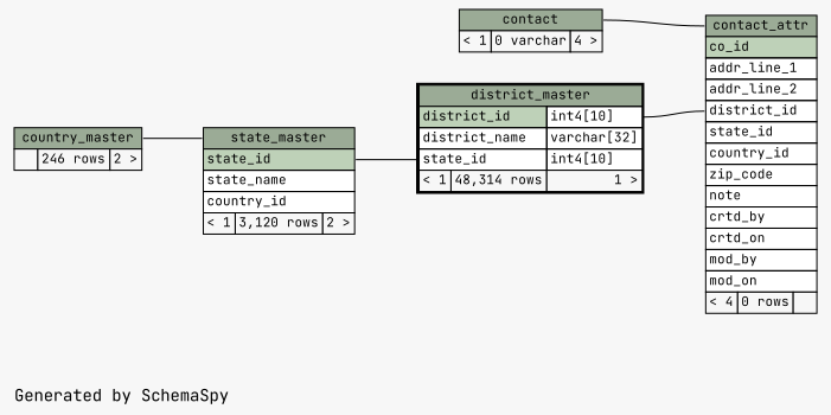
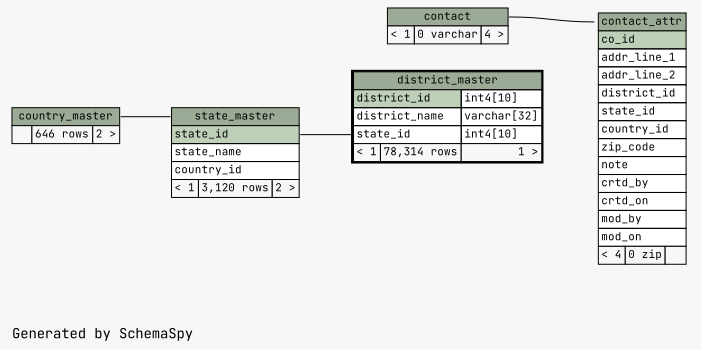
  digraph {
    bgcolor="#f7f7f7"
    fontname="JetBrains Mono"
    label="\nGenerated by SchemaSpy"
    labeljust=l
    rankdir=RL
    node [fontname="JetBrains Mono" fontsize=11 shape=plaintext]
    edge [arrowhead=none arrowsize=0.8 arrowtail=crowtee fontname="JetBrains Mono"]
-   n1 [label=<     <TABLE BORDER="0" CELLBORDER="1" CELLSPACING="0" BGCOLOR="#ffffff">       <TR><TD PORT="contact_attr.heading" COLSPAN="3" BGCOLOR="#9bab96" ALIGN="CENTER">contact_attr</TD></TR>       <TR><TD PORT="co_id" COLSPAN="3" BGCOLOR="#bed1b8" ALIGN="LEFT">co_id</TD></TR>       <TR><TD PORT="addr_line_1" COLSPAN="3" ALIGN="LEFT">addr_line_1</TD></TR>       <TR><TD PORT="addr_line_2" COLSPAN="3" ALIGN="LEFT">addr_line_2</TD></TR>       <TR><TD PORT="district_id" COLSPAN="3" ALIGN="LEFT">district_id</TD></TR>       <TR><TD PORT="state_id" COLSPAN="3" ALIGN="LEFT">state_id</TD></TR>       <TR><TD PORT="country_id" COLSPAN="3" ALIGN="LEFT">country_id</TD></TR>       <TR><TD PORT="zip_code" COLSPAN="3" ALIGN="LEFT">zip_code</TD></TR>       <TR><TD PORT="note" COLSPAN="3" ALIGN="LEFT">note</TD></TR>       <TR><TD PORT="crtd_by" COLSPAN="3" ALIGN="LEFT">crtd_by</TD></TR>       <TR><TD PORT="crtd_on" COLSPAN="3" ALIGN="LEFT">crtd_on</TD></TR>       <TR><TD PORT="mod_by" COLSPAN="3" ALIGN="LEFT">mod_by</TD></TR>       <TR><TD PORT="mod_on" COLSPAN="3" ALIGN="LEFT">mod_on</TD></TR>       <TR><TD ALIGN="LEFT" BGCOLOR="#f7f7f7">&lt; 4</TD><TD ALIGN="RIGHT" BGCOLOR="#f7f7f7">0 rows</TD><TD ALIGN="RIGHT" BGCOLOR="#f7f7f7">  </TD></TR>     </TABLE>>]
+   n1 [label=<     <TABLE BORDER="0" CELLBORDER="1" CELLSPACING="0" BGCOLOR="#ffffff">       <TR><TD PORT="contact_attr.heading" COLSPAN="3" BGCOLOR="#9bab96" ALIGN="CENTER">contact_attr</TD></TR>       <TR><TD PORT="co_id" COLSPAN="3" BGCOLOR="#bed1b8" ALIGN="LEFT">co_id</TD></TR>       <TR><TD PORT="addr_line_1" COLSPAN="3" ALIGN="LEFT">addr_line_1</TD></TR>       <TR><TD PORT="addr_line_2" COLSPAN="3" ALIGN="LEFT">addr_line_2</TD></TR>       <TR><TD PORT="district_id" COLSPAN="3" ALIGN="LEFT">district_id</TD></TR>       <TR><TD PORT="state_id" COLSPAN="3" ALIGN="LEFT">state_id</TD></TR>       <TR><TD PORT="country_id" COLSPAN="3" ALIGN="LEFT">country_id</TD></TR>       <TR><TD PORT="zip_code" COLSPAN="3" ALIGN="LEFT">zip_code</TD></TR>       <TR><TD PORT="note" COLSPAN="3" ALIGN="LEFT">note</TD></TR>       <TR><TD PORT="crtd_by" COLSPAN="3" ALIGN="LEFT">crtd_by</TD></TR>       <TR><TD PORT="crtd_on" COLSPAN="3" ALIGN="LEFT">crtd_on</TD></TR>       <TR><TD PORT="mod_by" COLSPAN="3" ALIGN="LEFT">mod_by</TD></TR>       <TR><TD PORT="mod_on" COLSPAN="3" ALIGN="LEFT">mod_on</TD></TR>       <TR><TD ALIGN="LEFT" BGCOLOR="#f7f7f7">&lt; 4</TD><TD ALIGN="RIGHT" BGCOLOR="#f7f7f7">0 zip</TD><TD ALIGN="RIGHT" BGCOLOR="#f7f7f7">  </TD></TR>     </TABLE>>]
    n2 [label=<     <TABLE BORDER="0" CELLBORDER="1" CELLSPACING="0" BGCOLOR="#ffffff">       <TR><TD PORT="contact.heading" COLSPAN="3" BGCOLOR="#9bab96" ALIGN="CENTER">contact</TD></TR>       <TR><TD ALIGN="LEFT" BGCOLOR="#f7f7f7">&lt; 1</TD><TD ALIGN="RIGHT" BGCOLOR="#f7f7f7">0 varchar</TD><TD ALIGN="RIGHT" BGCOLOR="#f7f7f7">4 &gt;</TD></TR>     </TABLE>>]
-   n3 [label=<     <TABLE BORDER="2" CELLBORDER="1" CELLSPACING="0" BGCOLOR="#ffffff">       <TR><TD PORT="district_master.heading" COLSPAN="3" BGCOLOR="#9bab96" ALIGN="CENTER">district_master</TD></TR>       <TR><TD PORT="district_id" COLSPAN="2" BGCOLOR="#bed1b8" ALIGN="LEFT">district_id</TD><TD PORT="district_id.type" ALIGN="LEFT">int4[10]</TD></TR>       <TR><TD PORT="district_name" COLSPAN="2" ALIGN="LEFT">district_name</TD><TD PORT="district_name.type" ALIGN="LEFT">varchar[32]</TD></TR>       <TR><TD PORT="state_id" COLSPAN="2" ALIGN="LEFT">state_id</TD><TD PORT="state_id.type" ALIGN="LEFT">int4[10]</TD></TR>       <TR><TD ALIGN="LEFT" BGCOLOR="#f7f7f7">&lt; 1</TD><TD ALIGN="RIGHT" BGCOLOR="#f7f7f7">48,314 rows</TD><TD ALIGN="RIGHT" BGCOLOR="#f7f7f7">1 &gt;</TD></TR>     </TABLE>>]
+   n3 [label=<     <TABLE BORDER="2" CELLBORDER="1" CELLSPACING="0" BGCOLOR="#ffffff">       <TR><TD PORT="district_master.heading" COLSPAN="3" BGCOLOR="#9bab96" ALIGN="CENTER">district_master</TD></TR>       <TR><TD PORT="district_id" COLSPAN="2" BGCOLOR="#bed1b8" ALIGN="LEFT">district_id</TD><TD PORT="district_id.type" ALIGN="LEFT">int4[10]</TD></TR>       <TR><TD PORT="district_name" COLSPAN="2" ALIGN="LEFT">district_name</TD><TD PORT="district_name.type" ALIGN="LEFT">varchar[32]</TD></TR>       <TR><TD PORT="state_id" COLSPAN="2" ALIGN="LEFT">state_id</TD><TD PORT="state_id.type" ALIGN="LEFT">int4[10]</TD></TR>       <TR><TD ALIGN="LEFT" BGCOLOR="#f7f7f7">&lt; 1</TD><TD ALIGN="RIGHT" BGCOLOR="#f7f7f7">78,314 rows</TD><TD ALIGN="RIGHT" BGCOLOR="#f7f7f7">1 &gt;</TD></TR>     </TABLE>>]
    n4 [label=<     <TABLE BORDER="0" CELLBORDER="1" CELLSPACING="0" BGCOLOR="#ffffff">       <TR><TD PORT="state_master.heading" COLSPAN="3" BGCOLOR="#9bab96" ALIGN="CENTER">state_master</TD></TR>       <TR><TD PORT="state_id" COLSPAN="3" BGCOLOR="#bed1b8" ALIGN="LEFT">state_id</TD></TR>       <TR><TD PORT="state_name" COLSPAN="3" ALIGN="LEFT">state_name</TD></TR>       <TR><TD PORT="country_id" COLSPAN="3" ALIGN="LEFT">country_id</TD></TR>       <TR><TD ALIGN="LEFT" BGCOLOR="#f7f7f7">&lt; 1</TD><TD ALIGN="RIGHT" BGCOLOR="#f7f7f7">3,120 rows</TD><TD ALIGN="RIGHT" BGCOLOR="#f7f7f7">2 &gt;</TD></TR>     </TABLE>>]
-   n5 [label=<     <TABLE BORDER="0" CELLBORDER="1" CELLSPACING="0" BGCOLOR="#ffffff">       <TR><TD PORT="country_master.heading" COLSPAN="3" BGCOLOR="#9bab96" ALIGN="CENTER">country_master</TD></TR>       <TR><TD ALIGN="LEFT" BGCOLOR="#f7f7f7">  </TD><TD ALIGN="RIGHT" BGCOLOR="#f7f7f7">246 rows</TD><TD ALIGN="RIGHT" BGCOLOR="#f7f7f7">2 &gt;</TD></TR>     </TABLE>>]
+   n5 [label=<     <TABLE BORDER="0" CELLBORDER="1" CELLSPACING="0" BGCOLOR="#ffffff">       <TR><TD PORT="country_master.heading" COLSPAN="3" BGCOLOR="#9bab96" ALIGN="CENTER">country_master</TD></TR>       <TR><TD ALIGN="LEFT" BGCOLOR="#f7f7f7">  </TD><TD ALIGN="RIGHT" BGCOLOR="#f7f7f7">646 rows</TD><TD ALIGN="RIGHT" BGCOLOR="#f7f7f7">2 &gt;</TD></TR>     </TABLE>>]
    n1 -> n2 [arrowtail=tee headport="contact.heading:e" tailport="contact_attr.heading:w"]
-   n1 -> n3 [arrowtail=crowodot headport="district_id.type:e" tailport="district_id:w"]
    n3 -> n4 [headport="state_id:e" tailport="state_id:w"]
    n4 -> n5 [headport="country_master.heading:e" tailport="state_master.heading:w"]
  }
